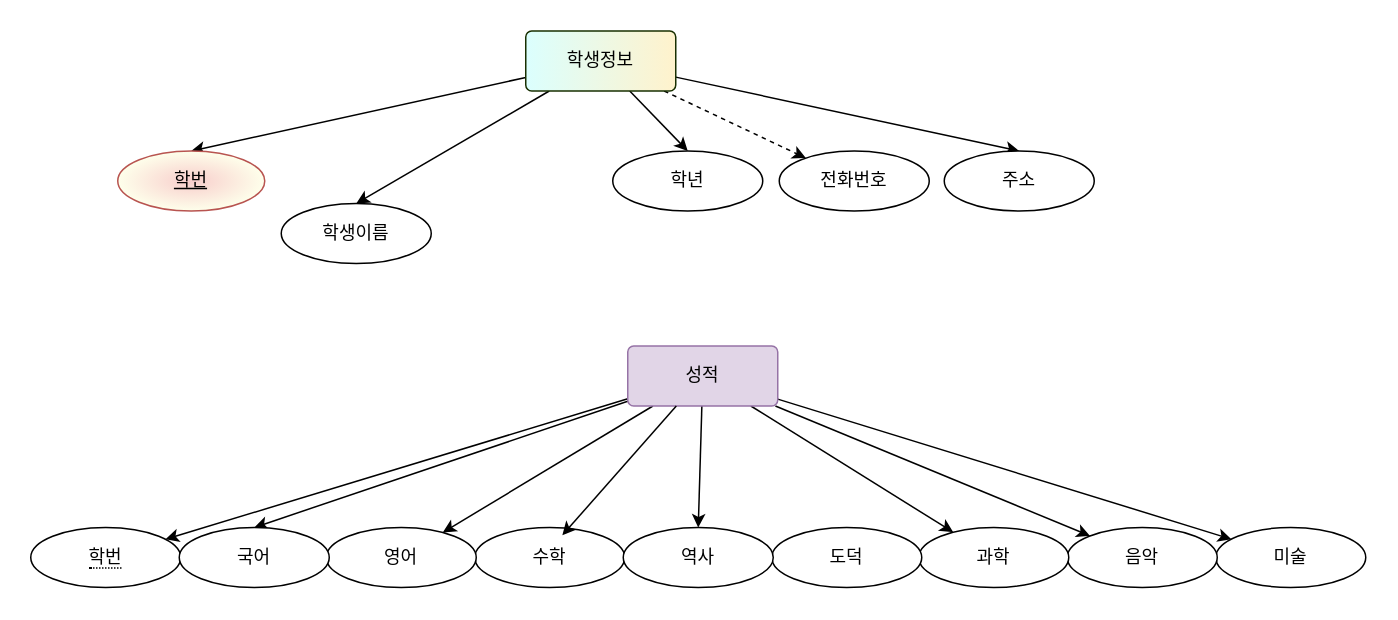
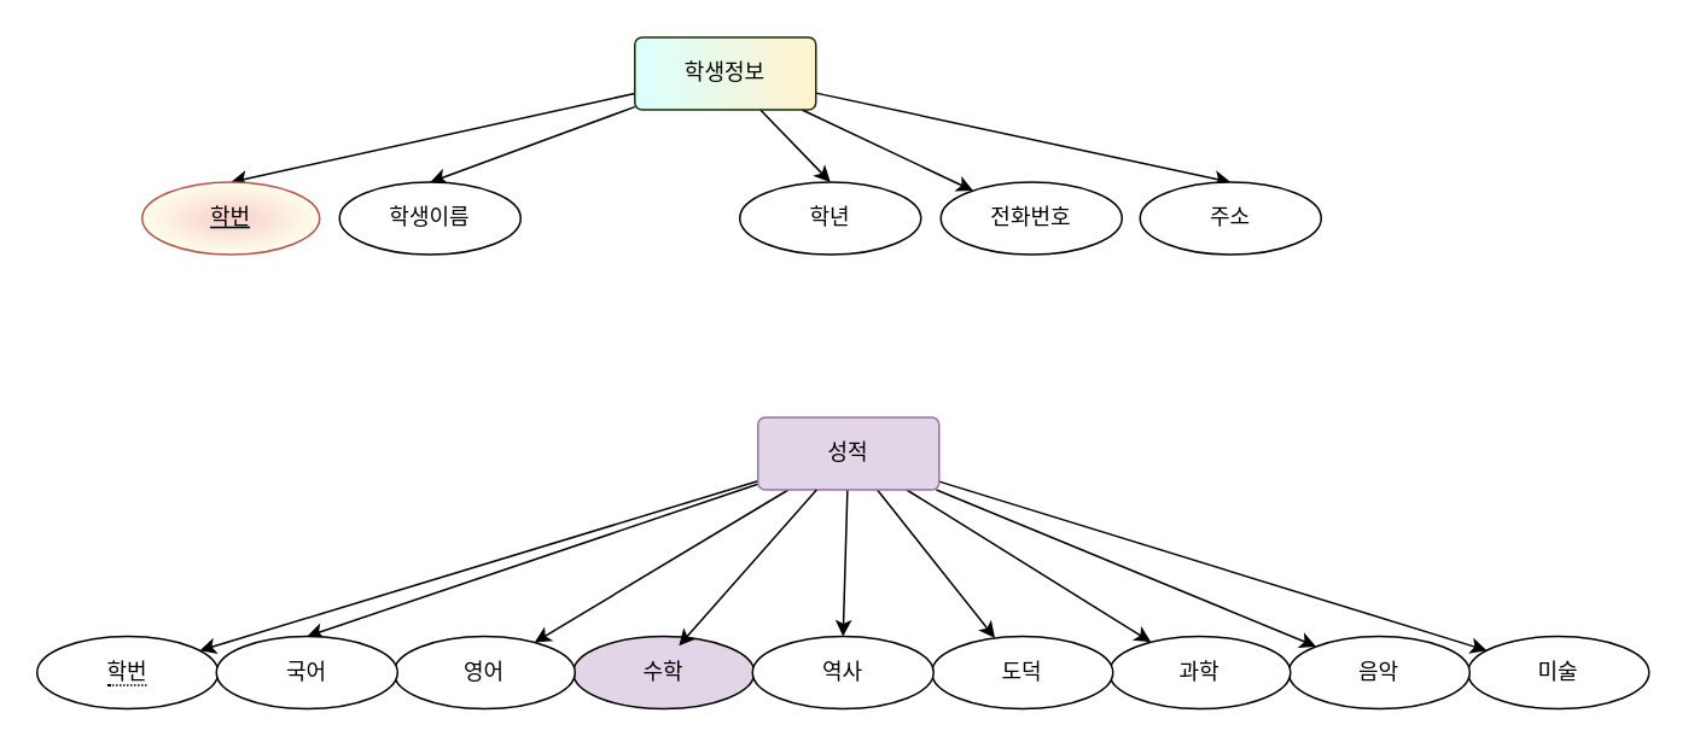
  <mxCell id="0" />
  <mxCell id="1" parent="0" />
  <mxCell id="2" style="rounded=0;orthogonalLoop=1;jettySize=auto;html=1;entryX=0.5;entryY=0;entryDx=0;entryDy=0;" edge="1" parent="1" source="7" target="8"><mxGeometry relative="1" as="geometry" /></mxCell>
  <mxCell id="3" style="rounded=0;orthogonalLoop=1;jettySize=auto;html=1;entryX=0.5;entryY=0;entryDx=0;entryDy=0;" edge="1" parent="1" source="7" target="9"><mxGeometry relative="1" as="geometry" /></mxCell>
  <mxCell id="4" style="rounded=0;orthogonalLoop=1;jettySize=auto;html=1;entryX=0.5;entryY=0;entryDx=0;entryDy=0;" edge="1" parent="1" source="7" target="10"><mxGeometry relative="1" as="geometry" /></mxCell>
- <mxCell id="5" style="rounded=0;orthogonalLoop=1;jettySize=auto;html=1;dashed=1;" edge="1" parent="1" source="7" target="11"><mxGeometry relative="1" as="geometry" /></mxCell>
+ <mxCell id="5" style="rounded=0;orthogonalLoop=1;jettySize=auto;html=1;" edge="1" parent="1" source="7" target="11"><mxGeometry relative="1" as="geometry" /></mxCell>
  <mxCell id="6" style="rounded=0;orthogonalLoop=1;jettySize=auto;html=1;entryX=0.5;entryY=0;entryDx=0;entryDy=0;" edge="1" parent="1" source="7" target="12"><mxGeometry relative="1" as="geometry" /></mxCell>
  <mxCell id="7" value="학생정보" style="rounded=1;arcSize=10;whiteSpace=wrap;html=1;align=center;fillColor=#fff2cc;strokeColor=#193002;gradientColor=#DBFFFE;gradientDirection=west;" vertex="1" parent="1"><mxGeometry x="350" y="20" width="100" height="40" as="geometry" /></mxCell>
  <mxCell id="8" value="학번" style="ellipse;whiteSpace=wrap;html=1;align=center;fontStyle=4;fillColor=#f8cecc;strokeColor=#b85450;gradientColor=#FEFFEB;gradientDirection=radial;" vertex="1" parent="1"><mxGeometry x="78" y="100" width="98" height="40" as="geometry" /></mxCell>
- <mxCell id="9" value="학생이름" style="ellipse;whiteSpace=wrap;html=1;align=center;" vertex="1" parent="1"><mxGeometry x="187" y="135" width="100" height="40" as="geometry" /></mxCell>
+ <mxCell id="9" value="학생이름" style="ellipse;whiteSpace=wrap;html=1;align=center;" vertex="1" parent="1"><mxGeometry x="187" y="100" width="100" height="40" as="geometry" /></mxCell>
  <mxCell id="10" value="학년" style="ellipse;whiteSpace=wrap;html=1;align=center;" vertex="1" parent="1"><mxGeometry x="408" y="100" width="100" height="40" as="geometry" /></mxCell>
  <mxCell id="11" value="전화번호" style="ellipse;whiteSpace=wrap;html=1;align=center;" vertex="1" parent="1"><mxGeometry x="519" y="100" width="100" height="40" as="geometry" /></mxCell>
  <mxCell id="12" value="주소" style="ellipse;whiteSpace=wrap;html=1;align=center;" vertex="1" parent="1"><mxGeometry x="629" y="100" width="100" height="40" as="geometry" /></mxCell>
  <mxCell id="13" style="rounded=0;orthogonalLoop=1;jettySize=auto;html=1;" edge="1" parent="1" source="21" target="22"><mxGeometry relative="1" as="geometry" /></mxCell>
  <mxCell id="14" style="rounded=0;orthogonalLoop=1;jettySize=auto;html=1;entryX=0.5;entryY=0;entryDx=0;entryDy=0;" edge="1" parent="1" source="21" target="30"><mxGeometry relative="1" as="geometry" /></mxCell>
  <mxCell id="15" style="rounded=0;orthogonalLoop=1;jettySize=auto;html=1;" edge="1" parent="1" source="21" target="29"><mxGeometry relative="1" as="geometry" /></mxCell>
  <mxCell id="16" style="rounded=0;orthogonalLoop=1;jettySize=auto;html=1;entryX=0.5;entryY=0;entryDx=0;entryDy=0;" edge="1" parent="1" source="21" target="28"><mxGeometry relative="1" as="geometry" /></mxCell>
+ <mxCell id="17" style="rounded=0;orthogonalLoop=1;jettySize=auto;html=1;" edge="1" parent="1" source="21" target="27"><mxGeometry relative="1" as="geometry" /></mxCell>
  <mxCell id="18" style="rounded=0;orthogonalLoop=1;jettySize=auto;html=1;" edge="1" parent="1" source="21" target="26"><mxGeometry relative="1" as="geometry" /></mxCell>
  <mxCell id="19" style="rounded=0;orthogonalLoop=1;jettySize=auto;html=1;" edge="1" parent="1" source="21" target="25"><mxGeometry relative="1" as="geometry" /></mxCell>
  <mxCell id="20" style="rounded=0;orthogonalLoop=1;jettySize=auto;html=1;" edge="1" parent="1" source="21" target="23"><mxGeometry relative="1" as="geometry" /></mxCell>
  <mxCell id="21" value="성적" style="rounded=1;arcSize=10;whiteSpace=wrap;html=1;align=center;fillColor=#e1d5e7;strokeColor=#9673a6;" vertex="1" parent="1"><mxGeometry x="418" y="230" width="100" height="40" as="geometry" /></mxCell>
  <mxCell id="22" value="&lt;span style=&quot;border-bottom: 1px dotted&quot;&gt;학번&lt;/span&gt;" style="ellipse;whiteSpace=wrap;html=1;align=center;" vertex="1" parent="1"><mxGeometry x="20" y="351" width="100" height="40" as="geometry" /></mxCell>
  <mxCell id="23" value="미술" style="ellipse;whiteSpace=wrap;html=1;align=center;" vertex="1" parent="1"><mxGeometry x="810" y="351" width="100" height="40" as="geometry" /></mxCell>
- <mxCell id="24" value="수학" style="ellipse;whiteSpace=wrap;html=1;align=center;" vertex="1" parent="1"><mxGeometry x="316" y="351" width="100" height="40" as="geometry" /></mxCell>
+ <mxCell id="24" value="수학" style="ellipse;whiteSpace=wrap;html=1;align=center;fillColor=#e1d5e7;" vertex="1" parent="1"><mxGeometry x="316" y="351" width="100" height="40" as="geometry" /></mxCell>
  <mxCell id="25" value="음악" style="ellipse;whiteSpace=wrap;html=1;align=center;" vertex="1" parent="1"><mxGeometry x="711" y="351" width="100" height="40" as="geometry" /></mxCell>
  <mxCell id="26" value="과학" style="ellipse;whiteSpace=wrap;html=1;align=center;" vertex="1" parent="1"><mxGeometry x="612" y="351" width="100" height="40" as="geometry" /></mxCell>
  <mxCell id="27" value="도덕" style="ellipse;whiteSpace=wrap;html=1;align=center;" vertex="1" parent="1"><mxGeometry x="514" y="351" width="100" height="40" as="geometry" /></mxCell>
  <mxCell id="28" value="역사" style="ellipse;whiteSpace=wrap;html=1;align=center;" vertex="1" parent="1"><mxGeometry x="415" y="351" width="100" height="40" as="geometry" /></mxCell>
  <mxCell id="29" value="영어" style="ellipse;whiteSpace=wrap;html=1;align=center;" vertex="1" parent="1"><mxGeometry x="217" y="351" width="100" height="40" as="geometry" /></mxCell>
  <mxCell id="30" value="국어" style="ellipse;whiteSpace=wrap;html=1;align=center;" vertex="1" parent="1"><mxGeometry x="119" y="351" width="100" height="40" as="geometry" /></mxCell>
  <mxCell id="31" style="rounded=0;orthogonalLoop=1;jettySize=auto;html=1;entryX=0.584;entryY=0.129;entryDx=0;entryDy=0;entryPerimeter=0;" edge="1" parent="1" source="21" target="24"><mxGeometry relative="1" as="geometry" /></mxCell>
